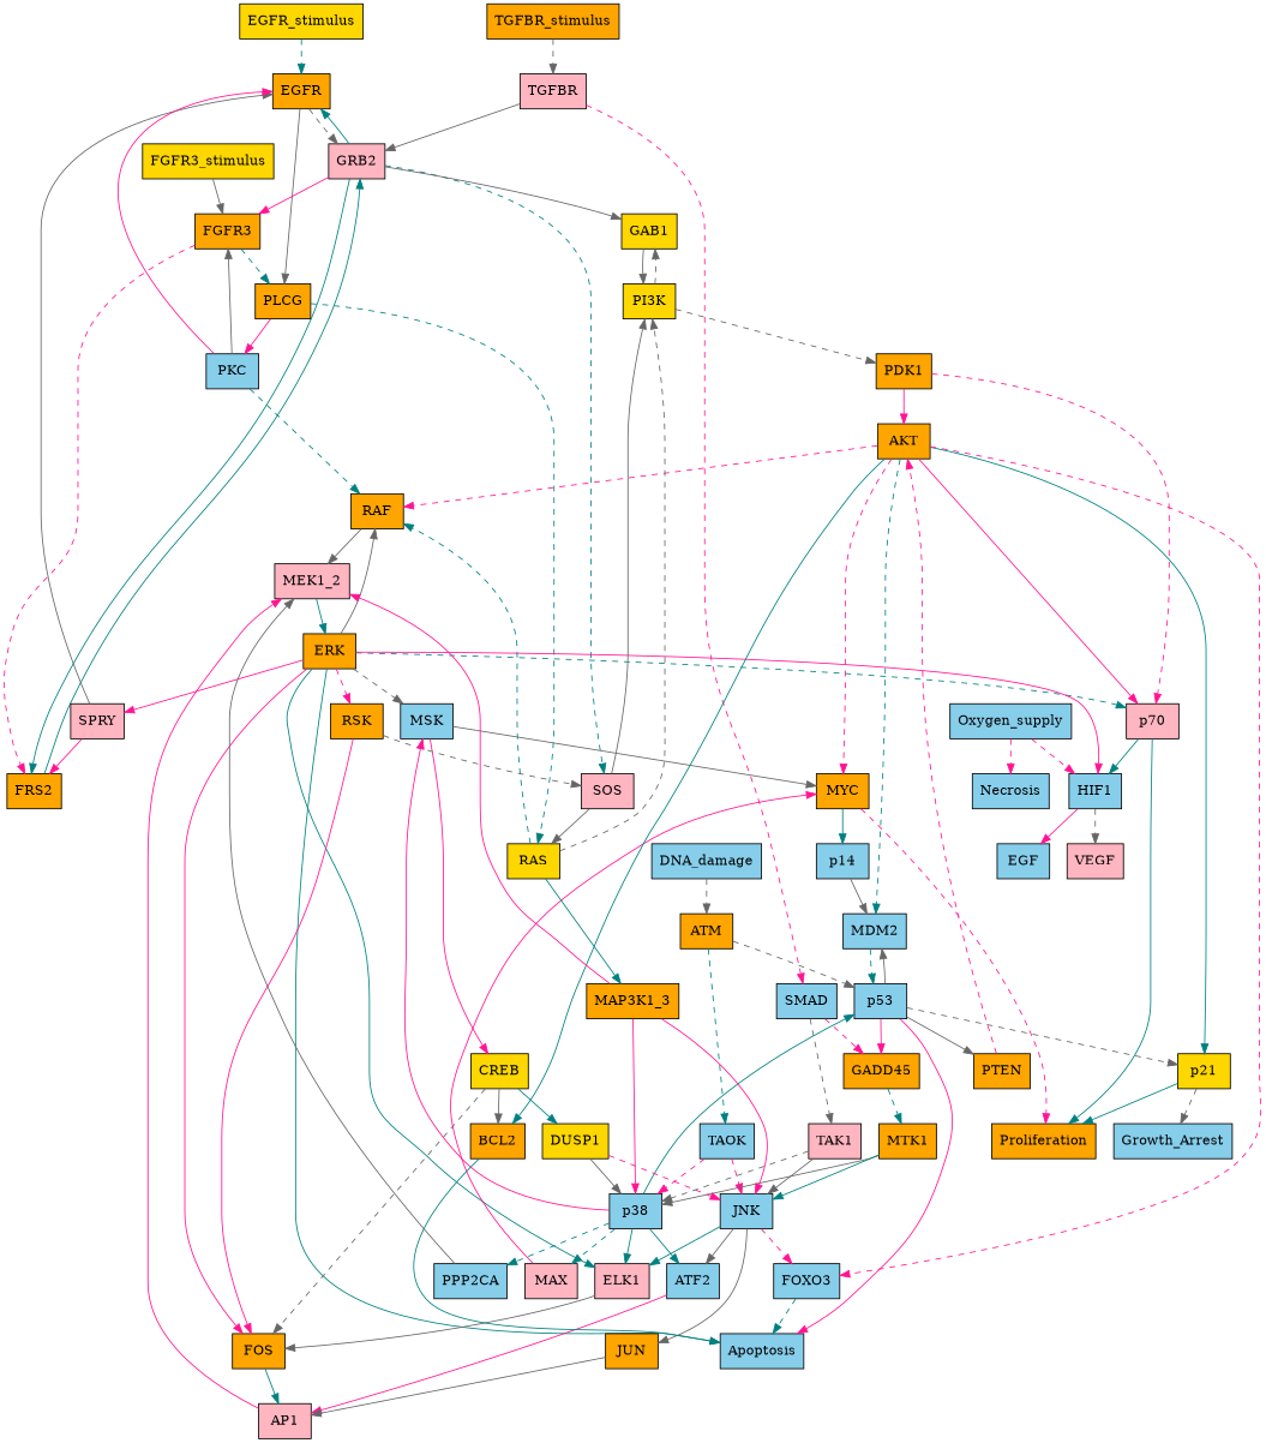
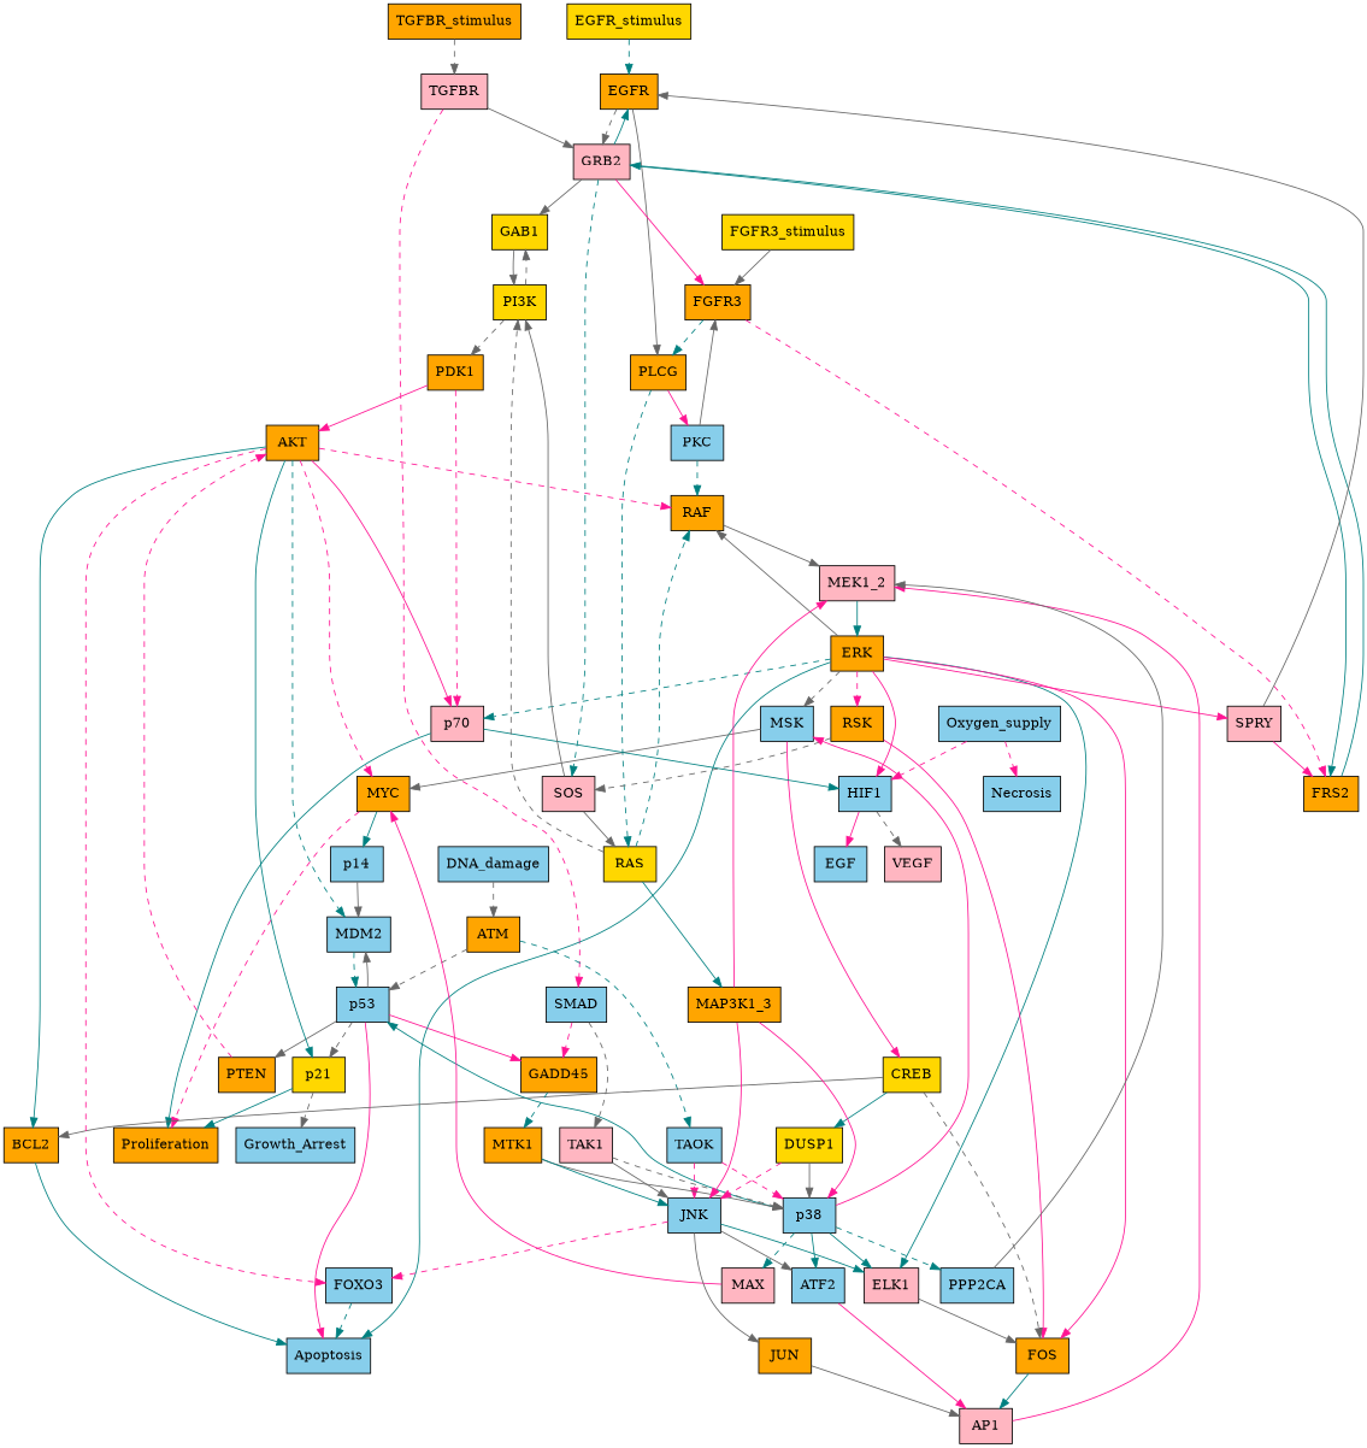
  digraph {
    node [fillcolor=orange shape=box style=filled]
    edge [color=gray40 style=solid]
    n1 [fillcolor=gold label=EGFR_stimulus]
    n2 [label=EGFR]
    n3 [fillcolor=lightpink label=GRB2]
    n4 [label=PLCG]
    n5 [fillcolor=gold label=FGFR3_stimulus]
    n6 [label=FGFR3]
    n7 [label=FRS2]
    n8 [label=TGFBR_stimulus]
    n9 [fillcolor=lightpink label=TGFBR]
    n10 [fillcolor=skyblue label=SMAD]
    n11 [fillcolor=skyblue label=DNA_damage]
    n12 [label=ATM]
    n13 [fillcolor=skyblue label=p53]
    n14 [fillcolor=skyblue label=TAOK]
    n15 [fillcolor=skyblue label=Apoptosis]
    n16 [fillcolor=skyblue label=Growth_Arrest]
    n17 [label=Proliferation]
    n18 [label=ERK]
    n19 [fillcolor=lightpink label=ELK1]
    n20 [label=FOS]
    n21 [fillcolor=skyblue label=MSK]
    n22 [label=RSK]
    n23 [fillcolor=lightpink label=SPRY]
    n24 [label=RAF]
    n25 [fillcolor=lightpink label=p70]
    n26 [fillcolor=skyblue label=HIF1]
    n27 [fillcolor=lightpink label=AP1]
    n28 [label=MYC]
    n29 [fillcolor=gold label=CREB]
    n30 [fillcolor=lightpink label=SOS]
    n31 [fillcolor=lightpink label=MEK1_2]
    n32 [fillcolor=skyblue label=EGF]
    n33 [fillcolor=lightpink label=VEGF]
    n34 [fillcolor=skyblue label=p38]
    n35 [fillcolor=lightpink label=MAX]
    n36 [fillcolor=skyblue label=PPP2CA]
    n37 [fillcolor=skyblue label=ATF2]
    n38 [fillcolor=gold label=p21]
    n39 [label=GADD45]
    n40 [fillcolor=skyblue label=MDM2]
    n41 [label=PTEN]
    n42 [fillcolor=skyblue label=JNK]
    n43 [label=JUN]
    n44 [fillcolor=skyblue label=FOXO3]
    n45 [label=MTK1]
    n46 [label=AKT]
    n47 [fillcolor=gold label=GAB1]
    n48 [fillcolor=lightpink label=TAK1]
    n49 [fillcolor=skyblue label=PKC]
    n50 [fillcolor=gold label=RAS]
    n51 [fillcolor=skyblue label=p14]
    n52 [fillcolor=gold label=PI3K]
    n53 [label=PDK1]
    n54 [fillcolor=gold label=DUSP1]
    n55 [label=BCL2]
    n56 [label=MAP3K1_3]
    n57 [fillcolor=skyblue label=Oxygen_supply]
    n58 [fillcolor=skyblue label=Necrosis]
    n1 -> n2 [color=teal style=dashed]
    n2 -> n3 [style=dashed]
    n2 -> n4
    n3 -> n2 [color=teal]
    n3 -> n6 [color=deeppink]
    n3 -> n7 [color=teal]
    n3 -> n30 [color=teal style=dashed]
    n3 -> n47
    n4 -> n49 [color=deeppink]
    n4 -> n50 [color=teal style=dashed]
    n5 -> n6
    n6 -> n4 [color=teal style=dashed]
    n6 -> n7 [color=deeppink style=dashed]
    n7 -> n3 [color=teal]
    n8 -> n9 [style=dashed]
    n9 -> n3
    n9 -> n10 [color=deeppink style=dashed]
    n10 -> n39 [color=deeppink style=dashed]
    n10 -> n48 [style=dashed]
    n11 -> n12 [style=dashed]
    n12 -> n13 [style=dashed]
    n12 -> n14 [color=teal style=dashed]
    n13 -> n15 [color=deeppink]
    n13 -> n38 [style=dashed]
    n13 -> n39 [color=deeppink]
    n13 -> n40
    n13 -> n41
    n14 -> n34 [color=deeppink style=dashed]
    n14 -> n42 [color=deeppink style=dashed]
    n18 -> n15 [color=teal]
    n18 -> n19 [color=teal]
    n18 -> n20 [color=deeppink]
    n18 -> n21 [style=dashed]
    n18 -> n22 [color=deeppink style=dashed]
    n18 -> n23 [color=deeppink]
    n18 -> n24
    n18 -> n25 [color=teal style=dashed]
    n18 -> n26 [color=deeppink]
    n19 -> n20
    n20 -> n27 [color=teal]
    n21 -> n28
    n21 -> n29 [color=deeppink]
    n22 -> n20 [color=deeppink]
    n22 -> n30 [style=dashed]
    n23 -> n2
    n23 -> n7 [color=deeppink]
    n24 -> n31
    n25 -> n17 [color=teal]
    n25 -> n26 [color=teal]
    n26 -> n32 [color=deeppink]
    n26 -> n33 [style=dashed]
    n27 -> n31 [color=deeppink]
    n28 -> n17 [color=deeppink style=dashed]
    n28 -> n51 [color=teal]
    n29 -> n20 [style=dashed]
    n29 -> n54 [color=teal]
    n29 -> n55
    n30 -> n50
    n30 -> n52
    n31 -> n18 [color=teal]
    n34 -> n13 [color=teal]
    n34 -> n19 [color=teal]
    n34 -> n21 [color=deeppink]
    n34 -> n35 [color=teal style=dashed]
    n34 -> n36 [color=teal style=dashed]
    n34 -> n37 [color=teal]
    n35 -> n28 [color=deeppink]
    n36 -> n31
    n37 -> n27 [color=deeppink]
    n38 -> n16 [style=dashed]
    n38 -> n17 [color=teal]
    n39 -> n45 [color=teal style=dashed]
    n40 -> n13 [color=teal style=dashed]
    n41 -> n46 [color=deeppink style=dashed]
    n42 -> n19 [color=teal]
    n42 -> n37
    n42 -> n43
    n42 -> n44 [color=deeppink style=dashed]
    n43 -> n27
    n44 -> n15 [color=teal style=dashed]
    n45 -> n34
    n45 -> n42 [color=teal]
    n46 -> n24 [color=deeppink style=dashed]
    n46 -> n25 [color=deeppink]
    n46 -> n28 [color=deeppink style=dashed]
    n46 -> n38 [color=teal]
    n46 -> n40 [color=teal style=dashed]
    n46 -> n44 [color=deeppink style=dashed]
    n46 -> n55 [color=teal]
    n47 -> n52
    n48 -> n34 [style=dashed]
    n48 -> n42
-   n49 -> n2 [color=deeppink]
    n49 -> n6
    n49 -> n24 [color=teal style=dashed]
    n50 -> n24 [color=teal style=dashed]
    n50 -> n52 [style=dashed]
    n50 -> n56 [color=teal]
    n51 -> n40
    n52 -> n47 [style=dashed]
    n52 -> n53 [style=dashed]
    n53 -> n25 [color=deeppink style=dashed]
    n53 -> n46 [color=deeppink]
    n54 -> n34
    n54 -> n42 [color=deeppink style=dashed]
    n55 -> n15 [color=teal]
    n56 -> n31 [color=deeppink]
    n56 -> n34 [color=deeppink]
    n56 -> n42 [color=deeppink]
    n57 -> n26 [color=deeppink style=dashed]
    n57 -> n58 [color=deeppink style=dashed]
  }
